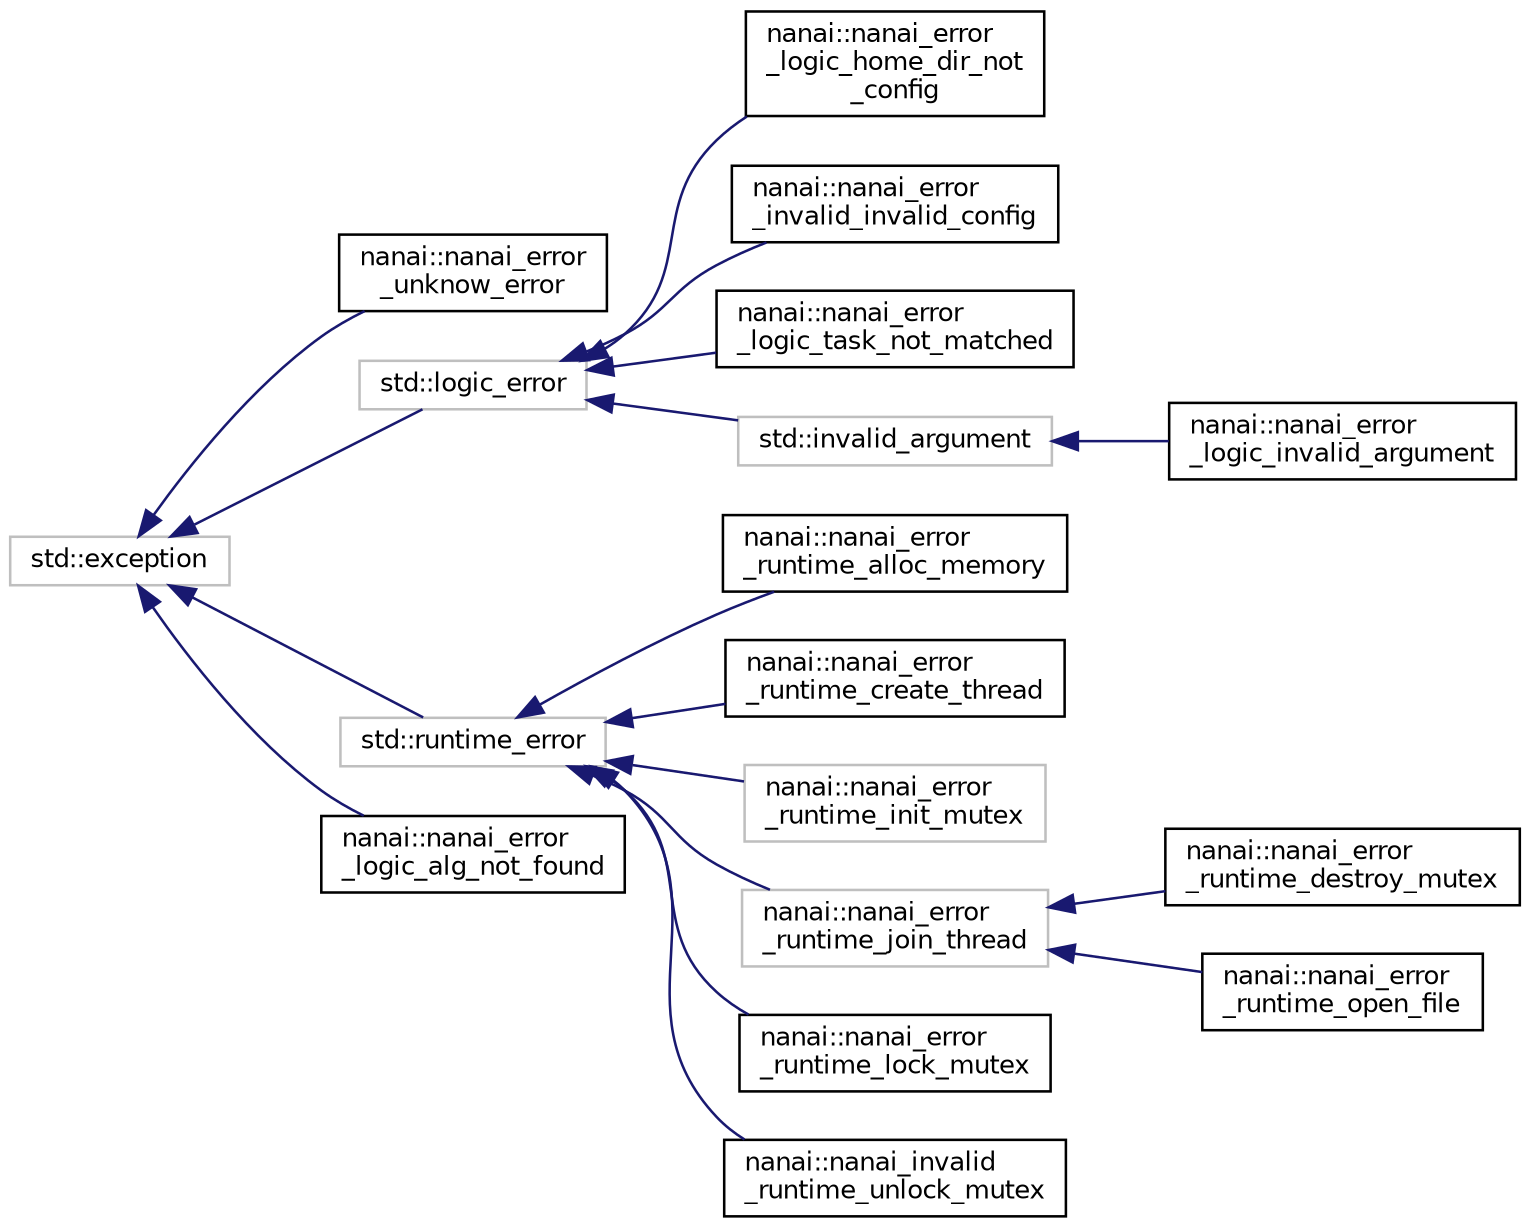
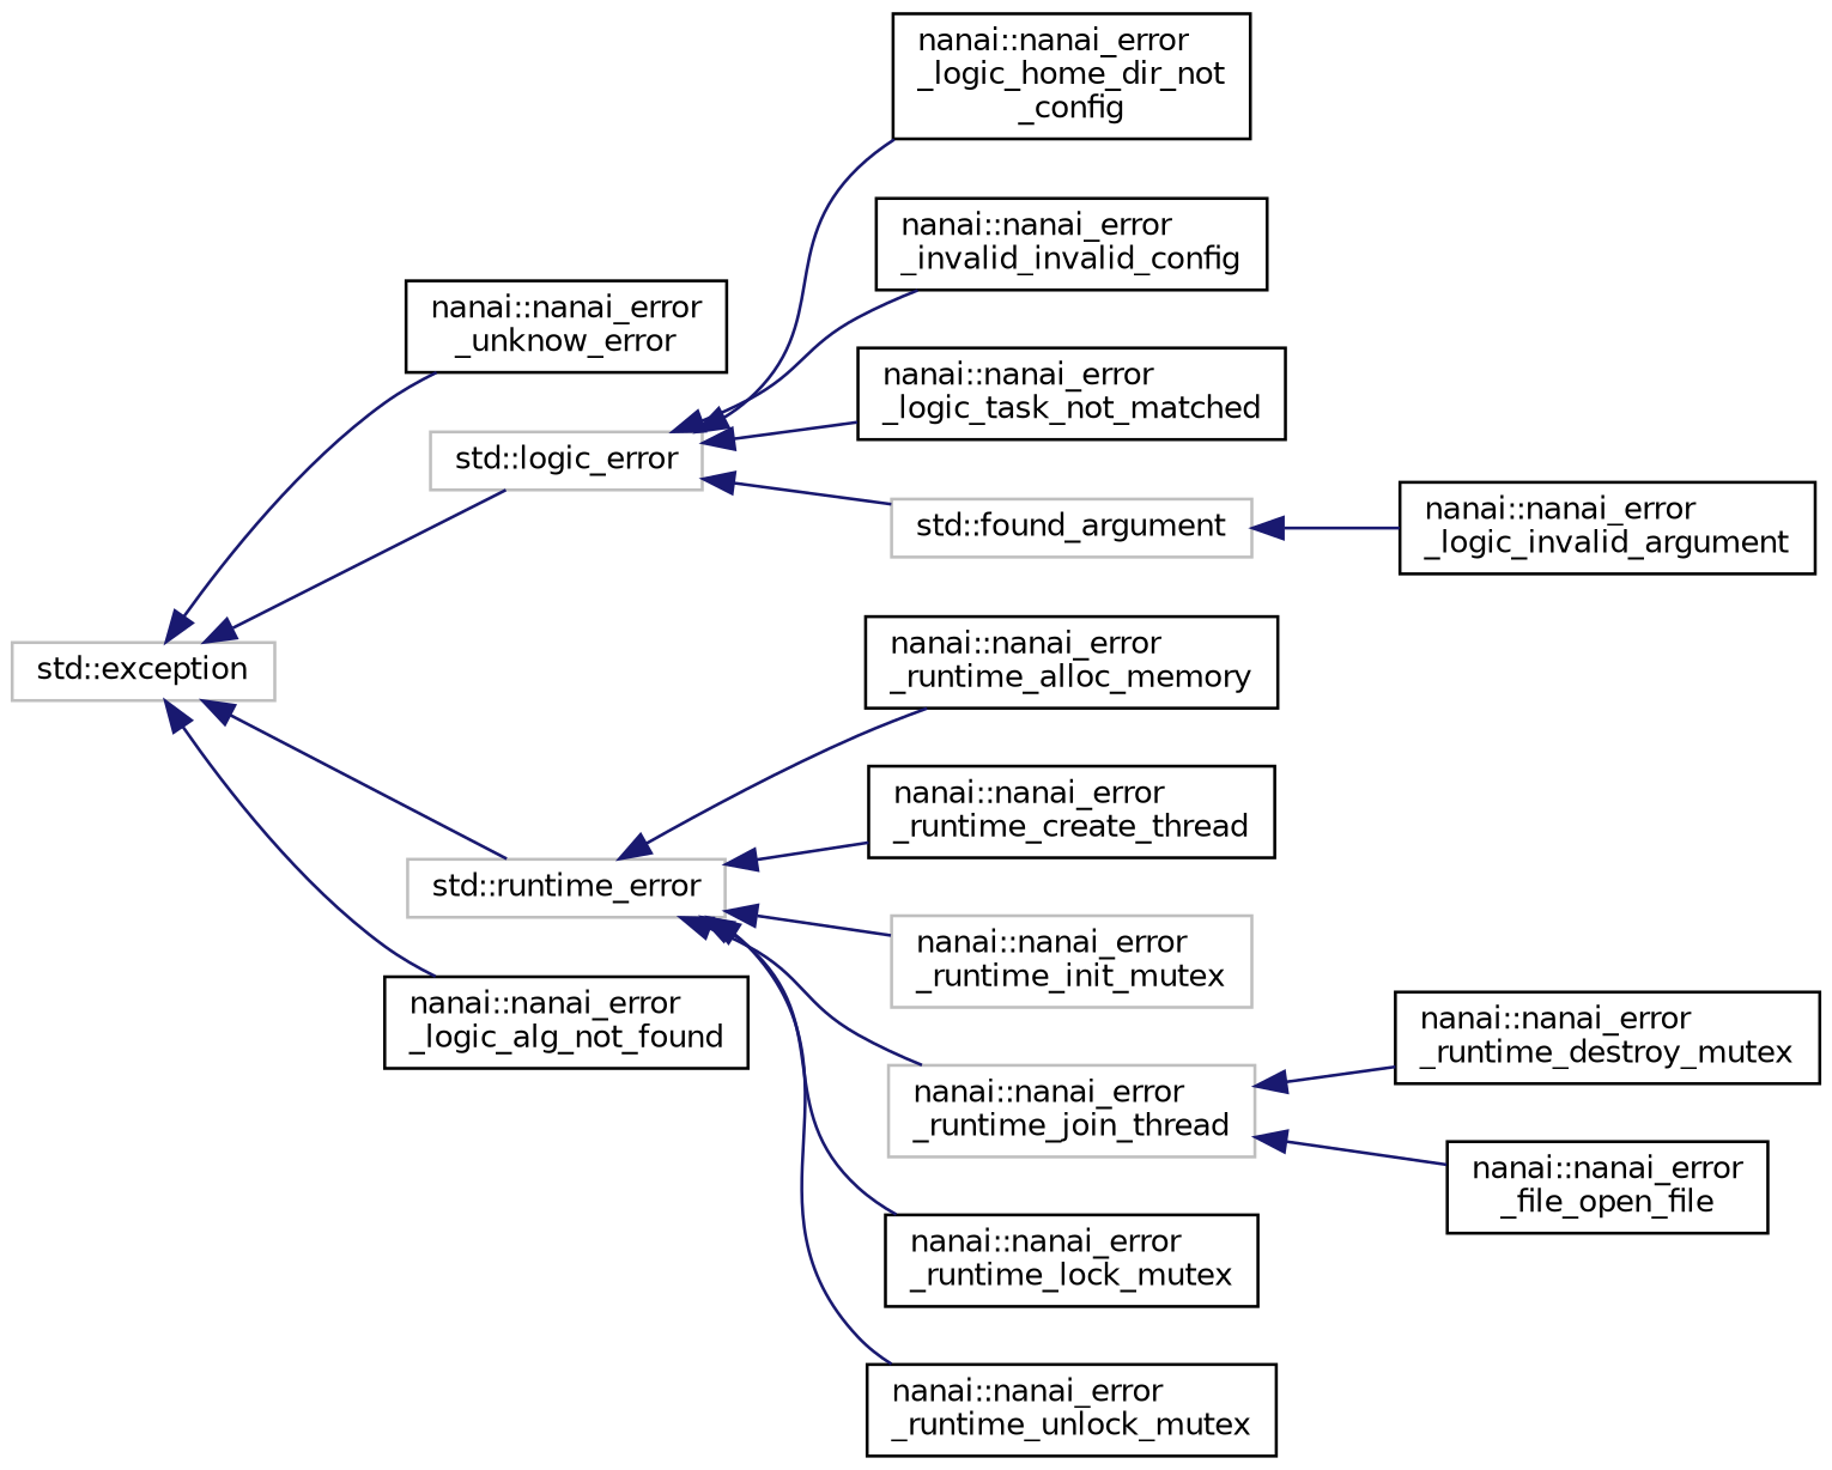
  digraph {
    rankdir=LR
    node [color=black fillcolor=white fontname=Helvetica fontsize=10 shape=record style=filled]
    edge [color=midnightblue dir=back fontname=Helvetica fontsize=10 labelfontname=Helvetica labelfontsize=10 style=solid]
    n1 [color=grey75 height=0.2 label="std::exception" width=0.4]
    n2 [height=0.2 label="nanai::nanai_error\l_unknow_error" width=0.4]
    n3 [color=grey75 height=0.2 label="std::logic_error" width=0.4]
    n4 [color=grey75 height=0.2 label="std::runtime_error" width=0.4]
    n5 [height=0.2 label="nanai::nanai_error\l_logic_alg_not_found" width=0.4]
    n6 [height=0.2 label="nanai::nanai_error\l_logic_home_dir_not\l_config" width=0.4]
    n7 [height=0.2 label="nanai::nanai_error\l_invalid_invalid_config" width=0.4]
    n8 [height=0.2 label="nanai::nanai_error\l_logic_task_not_matched" width=0.4]
-   n9 [color=grey75 height=0.2 label="std::invalid_argument" width=0.4]
+   n9 [color=grey75 height=0.2 label="std::found_argument" width=0.4]
    n10 [height=0.2 label="nanai::nanai_error\l_runtime_alloc_memory" width=0.4]
    n11 [height=0.2 label="nanai::nanai_error\l_runtime_create_thread" width=0.4]
    n12 [color=grey75 height=0.2 label="nanai::nanai_error\l_runtime_init_mutex" width=0.4]
    n13 [color=grey75 height=0.2 label="nanai::nanai_error\l_runtime_join_thread" width=0.4]
    n14 [height=0.2 label="nanai::nanai_error\l_runtime_lock_mutex" width=0.4]
-   n15 [height=0.2 label="nanai::nanai_invalid\l_runtime_unlock_mutex" width=0.4]
+   n15 [height=0.2 label="nanai::nanai_error\l_runtime_unlock_mutex" width=0.4]
    n16 [height=0.2 label="nanai::nanai_error\l_logic_invalid_argument" width=0.4]
    n17 [height=0.2 label="nanai::nanai_error\l_runtime_destroy_mutex" width=0.4]
-   n18 [height=0.2 label="nanai::nanai_error\l_runtime_open_file" width=0.4]
+   n18 [height=0.2 label="nanai::nanai_error\l_file_open_file" width=0.4]
    n1 -> n2
    n1 -> n3
    n1 -> n4
    n1 -> n5
    n3 -> n6
    n3 -> n7
    n3 -> n8
    n3 -> n9
    n4 -> n10
    n4 -> n11
    n4 -> n12
    n4 -> n13
    n4 -> n14
    n4 -> n15
    n9 -> n16
    n13 -> n17
    n13 -> n18
  }
